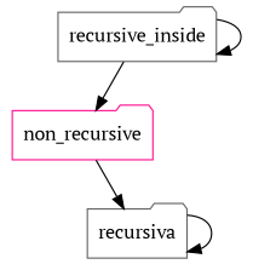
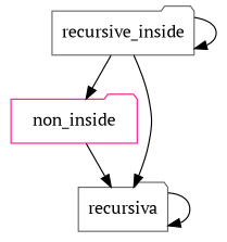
  digraph {
    fontname="PT Serif"
    node [color=gray40 fontname="PT Serif" shape=folder]
    edge [fontname="PT Serif"]
-   non_recursive [color=deeppink]
+   non_recursive [color=deeppink label=non_inside]
    recursiva
    recursive_inside
    non_recursive -> recursiva
    recursiva -> recursiva
    recursive_inside -> non_recursive
+   recursive_inside -> recursiva
    recursive_inside -> recursive_inside
  }
